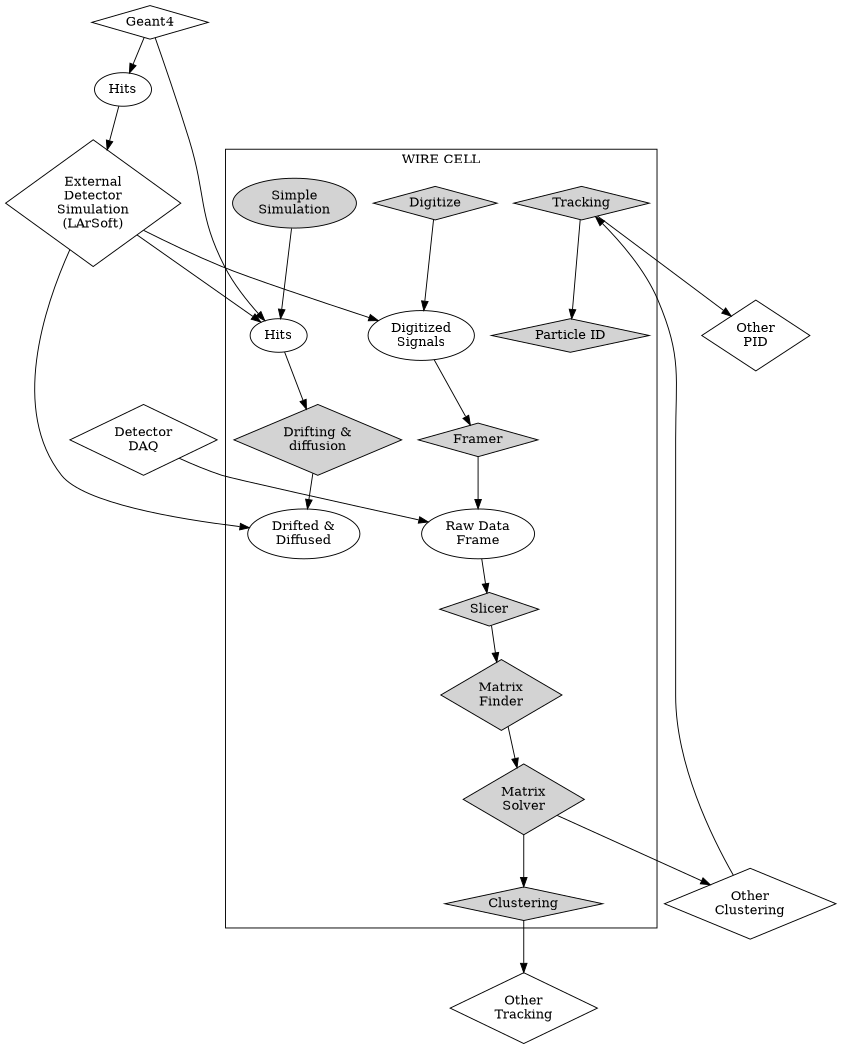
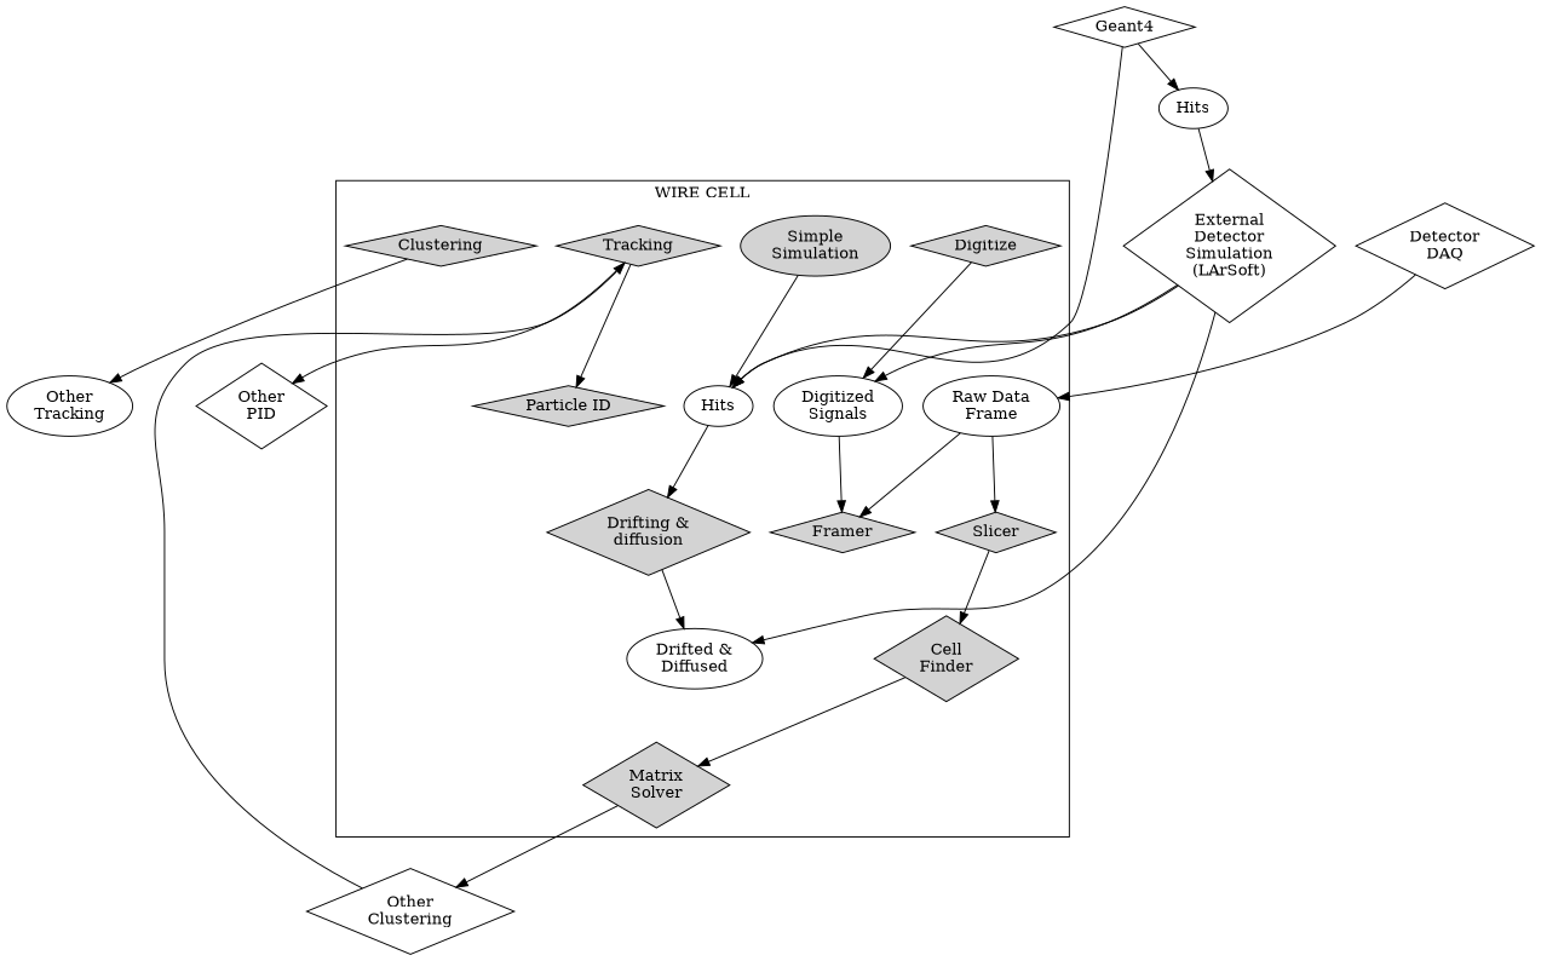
  digraph {
    node [fillcolor=lightgrey shape=diamond style=filled]
    n1 [label="Simple\nSimulation" shape=ellipse]
    n2 [label=Hits shape=ellipse style=none]
    n3 [label="Drifting &\ndiffusion"]
    n4 [label="Drifted &\nDiffused" shape=ellipse style=none]
    n5 [label=Digitize]
    n6 [label="Digitized\nSignals" shape=ellipse style=none]
    n7 [label="Raw Data\nFrame" shape=ellipse style=none]
    n8 [label=Framer]
    n9 [label=Slicer]
-   n10 [label="Matrix\nFinder"]
+   n10 [label="Cell\nFinder"]
    n11 [label="Matrix\nSolver"]
    n12 [label=Clustering]
    n13 [label=Tracking]
    n14 [label="Particle ID"]
    n15 [label="Other\nClustering" fillcolor="" style=""]
-   n16 [label="Other\nTracking" fillcolor="" style=""]
+   n16 [label="Other\nTracking" shape=ellipse fillcolor="" style=""]
    n17 [label="Other\nPID" fillcolor="" style=""]
    n18 [label=Geant4 fillcolor="" style=""]
    n19 [label=Hits fillcolor="" shape="" style=""]
    n20 [label="External\nDetector\nSimulation\n(LArSoft)" fillcolor="" style=""]
    n21 [label="Detector\nDAQ" fillcolor="" style=""]
    subgraph cluster_1 {
      label="WIRE CELL"
      n1
      n2
      n3
      n4
      n5
      n6
      n7
      n8
      n9
      n10
      n11
      n12
      n13
      n14
    }
    n1 -> n2
    n2 -> n3
    n3 -> n4
    n5 -> n6
    n6 -> n8
    n7 -> n9
-   n8 -> n7
+   n7 -> n8
    n9 -> n10
    n10 -> n11
-   n11 -> n12
    n11 -> n15
    n12 -> n16
    n13 -> n14
    n13 -> n17
    n15 -> n13
    n18 -> n2
    n18 -> n19
    n19 -> n20
    n20 -> n2
    n20 -> n4
    n20 -> n6
    n21 -> n7
  }
